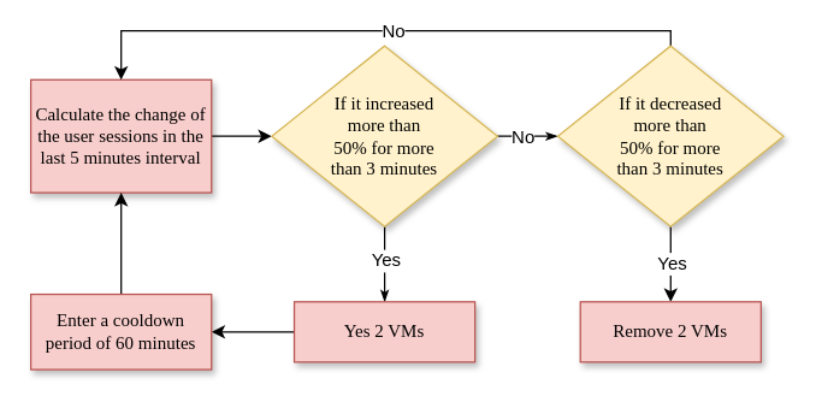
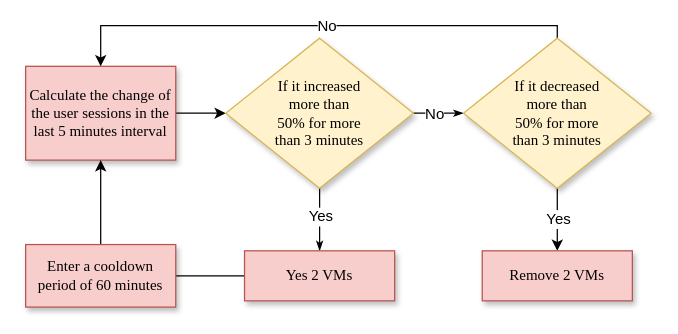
  <mxCell id="0" />
  <mxCell id="1" parent="0" />
  <mxCell id="2" style="edgeStyle=orthogonalEdgeStyle;rounded=0;orthogonalLoop=1;jettySize=auto;html=1;" parent="1" source="3" target="8" edge="1"><mxGeometry relative="1" as="geometry" /></mxCell>
  <mxCell id="3" value="&lt;font style=&quot;font-size: 12px&quot;&gt;Calculate the change of the user sessions in the last 5 minutes interval&lt;/font&gt;" style="whiteSpace=wrap;html=1;rounded=0;shadow=1;labelBackgroundColor=none;strokeWidth=1;fontFamily=Verdana;fontSize=8;align=center;fillColor=#f8cecc;strokeColor=#b85450;" parent="1" vertex="1"><mxGeometry x="20" y="52.5" width="120" height="75" as="geometry" /></mxCell>
  <mxCell id="4" value="" style="edgeStyle=orthogonalEdgeStyle;rounded=0;html=1;labelBackgroundColor=none;startSize=5;endArrow=classicThin;endFill=1;endSize=5;jettySize=auto;orthogonalLoop=1;strokeWidth=1;fontFamily=Verdana;fontSize=8" parent="1" source="8" target="18" edge="1"><mxGeometry x="-0.667" y="10" relative="1" as="geometry"><mxPoint as="offset" /><mxPoint x="380" y="90" as="targetPoint" /></mxGeometry></mxCell>
  <mxCell id="5" value="No" style="edgeLabel;html=1;align=center;verticalAlign=middle;resizable=0;points=[];fontSize=12;" parent="4" vertex="1" connectable="0"><mxGeometry x="-0.219" relative="1" as="geometry"><mxPoint as="offset" /></mxGeometry></mxCell>
  <mxCell id="6" value="" style="edgeStyle=orthogonalEdgeStyle;rounded=0;html=1;labelBackgroundColor=none;startSize=5;endArrow=classicThin;endFill=1;endSize=5;jettySize=auto;orthogonalLoop=1;strokeWidth=1;fontFamily=Verdana;fontSize=8" parent="1" source="8" target="10" edge="1"><mxGeometry x="-0.5" y="-10" relative="1" as="geometry"><mxPoint as="offset" /></mxGeometry></mxCell>
  <mxCell id="7" value="Yes" style="edgeLabel;html=1;align=center;verticalAlign=middle;resizable=0;points=[];fontSize=12;" parent="6" vertex="1" connectable="0"><mxGeometry x="-0.117" y="-1" relative="1" as="geometry"><mxPoint x="1" as="offset" /></mxGeometry></mxCell>
  <mxCell id="8" value="&lt;font style=&quot;font-size: 12px&quot;&gt;If it increased &lt;br&gt;more than&lt;br&gt;50% for more &lt;br&gt;than 3 minutes&lt;/font&gt;" style="rhombus;whiteSpace=wrap;html=1;rounded=0;shadow=1;labelBackgroundColor=none;strokeWidth=1;fontFamily=Verdana;fontSize=8;align=center;fillColor=#fff2cc;strokeColor=#d6b656;" parent="1" vertex="1"><mxGeometry x="180" y="30" width="150" height="120" as="geometry" /></mxCell>
- <mxCell id="9" style="edgeStyle=orthogonalEdgeStyle;rounded=0;orthogonalLoop=1;jettySize=auto;html=1;" parent="1" source="10" target="17" edge="1"><mxGeometry relative="1" as="geometry"><Array as="points"><mxPoint x="210" y="210" /><mxPoint x="210" y="210" /></Array></mxGeometry></mxCell>
+ <mxCell id="9" style="edgeStyle=orthogonalEdgeStyle;rounded=0;orthogonalLoop=1;jettySize=auto;html=1;endArrow=none;" parent="1" source="10" target="17" edge="1"><mxGeometry relative="1" as="geometry"><Array as="points"><mxPoint x="210" y="210" /><mxPoint x="210" y="210" /></Array></mxGeometry></mxCell>
  <mxCell id="10" value="&lt;font style=&quot;font-size: 12px&quot;&gt;Yes 2 VMs&lt;/font&gt;" style="whiteSpace=wrap;html=1;rounded=0;shadow=1;labelBackgroundColor=none;strokeWidth=1;fontFamily=Verdana;fontSize=8;align=center;fillColor=#f8cecc;strokeColor=#b85450;" parent="1" vertex="1"><mxGeometry x="195" y="200" width="120" height="40" as="geometry" /></mxCell>
  <mxCell id="11" style="edgeStyle=orthogonalEdgeStyle;rounded=0;orthogonalLoop=1;jettySize=auto;html=1;" parent="1" source="18" target="15" edge="1"><mxGeometry relative="1" as="geometry"><mxPoint x="430" y="130" as="sourcePoint" /></mxGeometry></mxCell>
  <mxCell id="12" value="Yes" style="edgeLabel;html=1;align=center;verticalAlign=middle;resizable=0;points=[];fontSize=12;" parent="11" vertex="1" connectable="0"><mxGeometry x="-0.18" y="1" relative="1" as="geometry"><mxPoint x="-1" y="3" as="offset" /></mxGeometry></mxCell>
  <mxCell id="13" style="edgeStyle=orthogonalEdgeStyle;rounded=0;orthogonalLoop=1;jettySize=auto;html=1;" parent="1" source="18" target="3" edge="1"><mxGeometry relative="1" as="geometry"><Array as="points"><mxPoint x="445" y="20" /><mxPoint x="80" y="20" /></Array><mxPoint x="430" y="50" as="sourcePoint" /></mxGeometry></mxCell>
  <mxCell id="14" value="&lt;font style=&quot;font-size: 12px&quot;&gt;No&lt;/font&gt;" style="edgeLabel;html=1;align=center;verticalAlign=middle;resizable=0;points=[];" parent="13" vertex="1" connectable="0"><mxGeometry x="-0.358" relative="1" as="geometry"><mxPoint x="-64" as="offset" /></mxGeometry></mxCell>
  <mxCell id="15" value="&lt;font style=&quot;font-size: 12px&quot;&gt;Remove 2 VMs&lt;/font&gt;" style="whiteSpace=wrap;html=1;rounded=0;shadow=1;labelBackgroundColor=none;strokeWidth=1;fontFamily=Verdana;fontSize=8;align=center;fillColor=#f8cecc;strokeColor=#b85450;" parent="1" vertex="1"><mxGeometry x="385" y="200" width="120" height="40" as="geometry" /></mxCell>
  <mxCell id="16" style="edgeStyle=orthogonalEdgeStyle;rounded=0;orthogonalLoop=1;jettySize=auto;html=1;" parent="1" source="17" target="3" edge="1"><mxGeometry relative="1" as="geometry" /></mxCell>
  <mxCell id="17" value="&lt;font style=&quot;font-size: 12px&quot;&gt;Enter a cooldown period of 60 minutes&lt;/font&gt;" style="whiteSpace=wrap;html=1;rounded=0;shadow=1;labelBackgroundColor=none;strokeWidth=1;fontFamily=Verdana;fontSize=8;align=center;fillColor=#f8cecc;strokeColor=#b85450;" parent="1" vertex="1"><mxGeometry x="20" y="195" width="120" height="50" as="geometry" /></mxCell>
  <mxCell id="18" value="&lt;font style=&quot;font-size: 12px&quot;&gt;If it decreased &lt;br&gt;more than&lt;br&gt;50% for more &lt;br&gt;than 3 minutes&lt;/font&gt;" style="rhombus;whiteSpace=wrap;html=1;rounded=0;shadow=1;labelBackgroundColor=none;strokeWidth=1;fontFamily=Verdana;fontSize=8;align=center;fillColor=#fff2cc;strokeColor=#d6b656;" vertex="1" parent="1"><mxGeometry x="370" y="30" width="150" height="120" as="geometry" /></mxCell>
